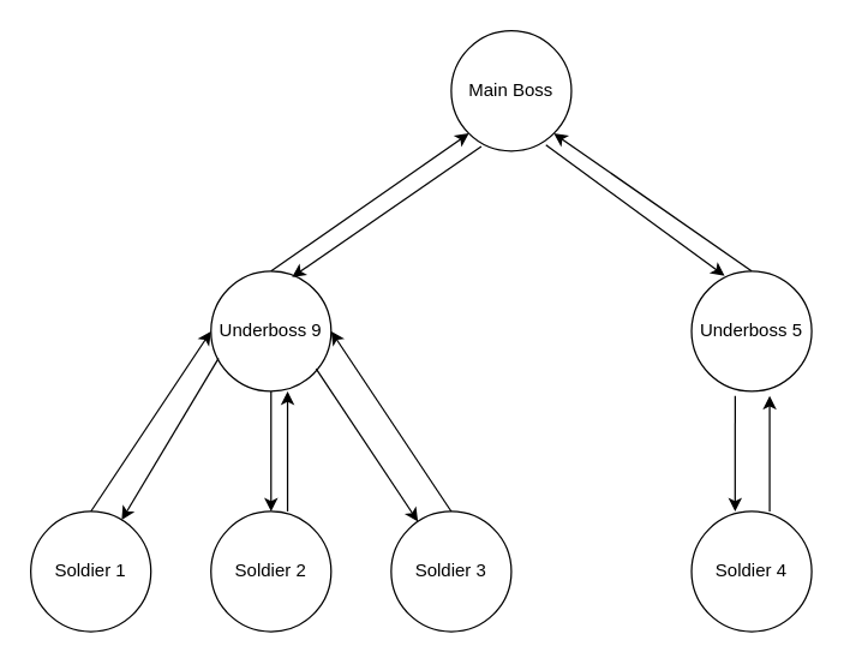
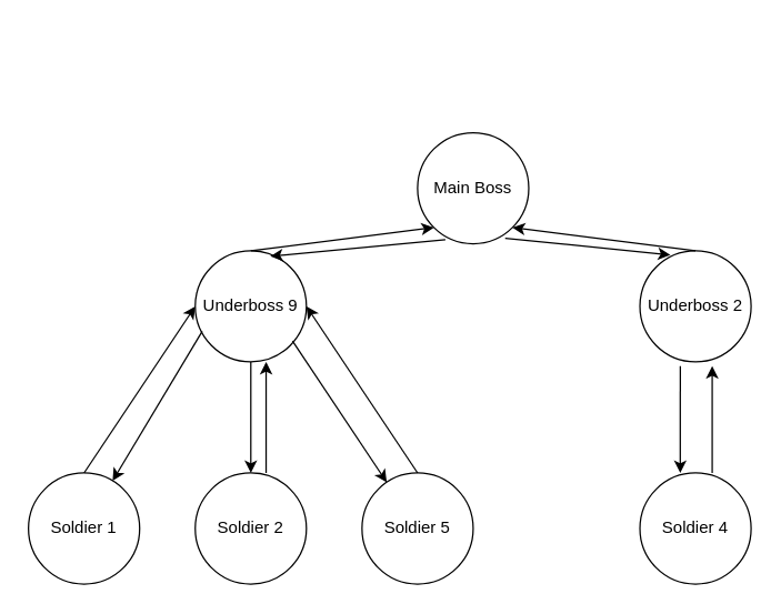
  <mxCell id="0" />
  <mxCell id="1" parent="0" />
- <mxCell id="2" value="Main Boss" style="ellipse;whiteSpace=wrap;html=1;aspect=fixed;" vertex="1" parent="1"><mxGeometry x="300" y="20" width="80" height="80" as="geometry" /></mxCell>
+ <mxCell id="2" value="Main Boss" style="ellipse;whiteSpace=wrap;html=1;aspect=fixed;" vertex="1" parent="1"><mxGeometry x="300" y="95" width="80" height="80" as="geometry" /></mxCell>
  <mxCell id="3" value="Underboss 9" style="ellipse;whiteSpace=wrap;html=1;aspect=fixed;" vertex="1" parent="1"><mxGeometry x="140" y="180" width="80" height="80" as="geometry" /></mxCell>
- <mxCell id="4" value="Underboss 5" style="ellipse;whiteSpace=wrap;html=1;aspect=fixed;" vertex="1" parent="1"><mxGeometry x="460" y="180" width="80" height="80" as="geometry" /></mxCell>
+ <mxCell id="4" value="Underboss 2" style="ellipse;whiteSpace=wrap;html=1;aspect=fixed;" vertex="1" parent="1"><mxGeometry x="460" y="180" width="80" height="80" as="geometry" /></mxCell>
  <mxCell id="5" value="Soldier 1" style="ellipse;whiteSpace=wrap;html=1;aspect=fixed;" vertex="1" parent="1"><mxGeometry x="20" y="340" width="80" height="80" as="geometry" /></mxCell>
  <mxCell id="6" value="Soldier 2" style="ellipse;whiteSpace=wrap;html=1;aspect=fixed;" vertex="1" parent="1"><mxGeometry x="140" y="340" width="80" height="80" as="geometry" /></mxCell>
- <mxCell id="7" value="Soldier 3" style="ellipse;whiteSpace=wrap;html=1;aspect=fixed;" vertex="1" parent="1"><mxGeometry x="260" y="340" width="80" height="80" as="geometry" /></mxCell>
+ <mxCell id="7" value="Soldier 5" style="ellipse;whiteSpace=wrap;html=1;aspect=fixed;" vertex="1" parent="1"><mxGeometry x="260" y="340" width="80" height="80" as="geometry" /></mxCell>
  <mxCell id="8" value="Soldier 4" style="ellipse;whiteSpace=wrap;html=1;aspect=fixed;" vertex="1" parent="1"><mxGeometry x="460" y="340" width="80" height="80" as="geometry" /></mxCell>
  <mxCell id="9" value="" style="endArrow=classic;html=1;entryX=0;entryY=1;entryDx=0;entryDy=0;exitX=0.5;exitY=0;exitDx=0;exitDy=0;" edge="1" parent="1" source="3" target="2"><mxGeometry width="50" height="50" relative="1" as="geometry"><mxPoint x="190" y="180" as="sourcePoint" /><mxPoint x="240" y="130" as="targetPoint" /></mxGeometry></mxCell>
  <mxCell id="10" value="" style="endArrow=classic;html=1;entryX=1;entryY=1;entryDx=0;entryDy=0;" edge="1" parent="1" target="2"><mxGeometry width="50" height="50" relative="1" as="geometry"><mxPoint x="500" y="180" as="sourcePoint" /><mxPoint x="550" y="130" as="targetPoint" /></mxGeometry></mxCell>
  <mxCell id="11" value="" style="endArrow=classic;html=1;entryX=0;entryY=0.5;entryDx=0;entryDy=0;" edge="1" parent="1" target="3"><mxGeometry width="50" height="50" relative="1" as="geometry"><mxPoint x="60" y="340" as="sourcePoint" /><mxPoint x="110" y="290" as="targetPoint" /></mxGeometry></mxCell>
  <mxCell id="12" value="" style="endArrow=classic;html=1;entryX=0.5;entryY=1;entryDx=0;entryDy=0;" edge="1" parent="1"><mxGeometry width="50" height="50" relative="1" as="geometry"><mxPoint x="191" y="340" as="sourcePoint" /><mxPoint x="191" y="260" as="targetPoint" /></mxGeometry></mxCell>
  <mxCell id="13" value="" style="endArrow=classic;html=1;entryX=1;entryY=0.5;entryDx=0;entryDy=0;" edge="1" parent="1" target="3"><mxGeometry width="50" height="50" relative="1" as="geometry"><mxPoint x="300" y="340" as="sourcePoint" /><mxPoint x="350" y="290" as="targetPoint" /></mxGeometry></mxCell>
  <mxCell id="14" value="" style="endArrow=classic;html=1;entryX=0.65;entryY=1.038;entryDx=0;entryDy=0;entryPerimeter=0;" edge="1" parent="1" target="4"><mxGeometry width="50" height="50" relative="1" as="geometry"><mxPoint x="512" y="340" as="sourcePoint" /><mxPoint x="560" y="290" as="targetPoint" /></mxGeometry></mxCell>
  <mxCell id="15" value="" style="endArrow=classic;html=1;" edge="1" parent="1" target="7"><mxGeometry width="50" height="50" relative="1" as="geometry"><mxPoint x="210" y="245" as="sourcePoint" /><mxPoint x="260" y="195" as="targetPoint" /></mxGeometry></mxCell>
  <mxCell id="16" value="" style="endArrow=classic;html=1;exitX=0.363;exitY=1.038;exitDx=0;exitDy=0;exitPerimeter=0;" edge="1" parent="1" source="4"><mxGeometry width="50" height="50" relative="1" as="geometry"><mxPoint x="330" y="890" as="sourcePoint" /><mxPoint x="489" y="340" as="targetPoint" /></mxGeometry></mxCell>
  <mxCell id="17" value="" style="endArrow=classic;html=1;exitX=0.5;exitY=1;exitDx=0;exitDy=0;" edge="1" parent="1" source="3" target="6"><mxGeometry width="50" height="50" relative="1" as="geometry"><mxPoint x="330" y="890" as="sourcePoint" /><mxPoint x="380" y="840" as="targetPoint" /></mxGeometry></mxCell>
  <mxCell id="18" value="" style="endArrow=classic;html=1;exitX=0.063;exitY=0.725;exitDx=0;exitDy=0;exitPerimeter=0;" edge="1" parent="1" source="3" target="5"><mxGeometry width="50" height="50" relative="1" as="geometry"><mxPoint x="330" y="890" as="sourcePoint" /><mxPoint x="380" y="840" as="targetPoint" /></mxGeometry></mxCell>
  <mxCell id="19" value="" style="endArrow=classic;html=1;exitX=0.25;exitY=0.963;exitDx=0;exitDy=0;exitPerimeter=0;entryX=0.675;entryY=0.05;entryDx=0;entryDy=0;entryPerimeter=0;" edge="1" parent="1" source="2" target="3"><mxGeometry width="50" height="50" relative="1" as="geometry"><mxPoint x="330" y="890" as="sourcePoint" /><mxPoint x="380" y="840" as="targetPoint" /></mxGeometry></mxCell>
  <mxCell id="20" value="" style="endArrow=classic;html=1;exitX=0.788;exitY=0.95;exitDx=0;exitDy=0;exitPerimeter=0;entryX=0.275;entryY=0.038;entryDx=0;entryDy=0;entryPerimeter=0;" edge="1" parent="1" source="2" target="4"><mxGeometry width="50" height="50" relative="1" as="geometry"><mxPoint x="330" y="890" as="sourcePoint" /><mxPoint x="380" y="840" as="targetPoint" /></mxGeometry></mxCell>
